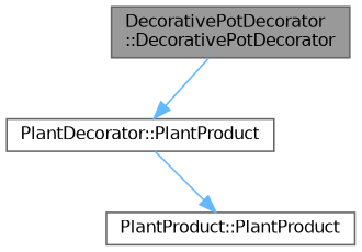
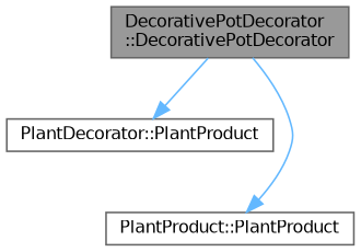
  digraph {
    rankdir=TB
    node [color=grey40 fillcolor=white fontname=Helvetica fontsize=10 shape=box style=filled]
    edge [color=steelblue1 fontname=Helvetica fontsize=10 labelfontname=Helvetica labelfontsize=10 style=solid]
    n1 [color=gray40 fillcolor=grey60 fontcolor=black height=0.2 label="DecorativePotDecorator\l::DecorativePotDecorator" width=0.4]
    n2 [height=0.2 label="PlantDecorator::PlantProduct" width=0.4]
    n3 [height=0.2 label="PlantProduct::PlantProduct" width=0.4]
    n1 -> n2
-   n2 -> n3
+   n1 -> n3
  }
